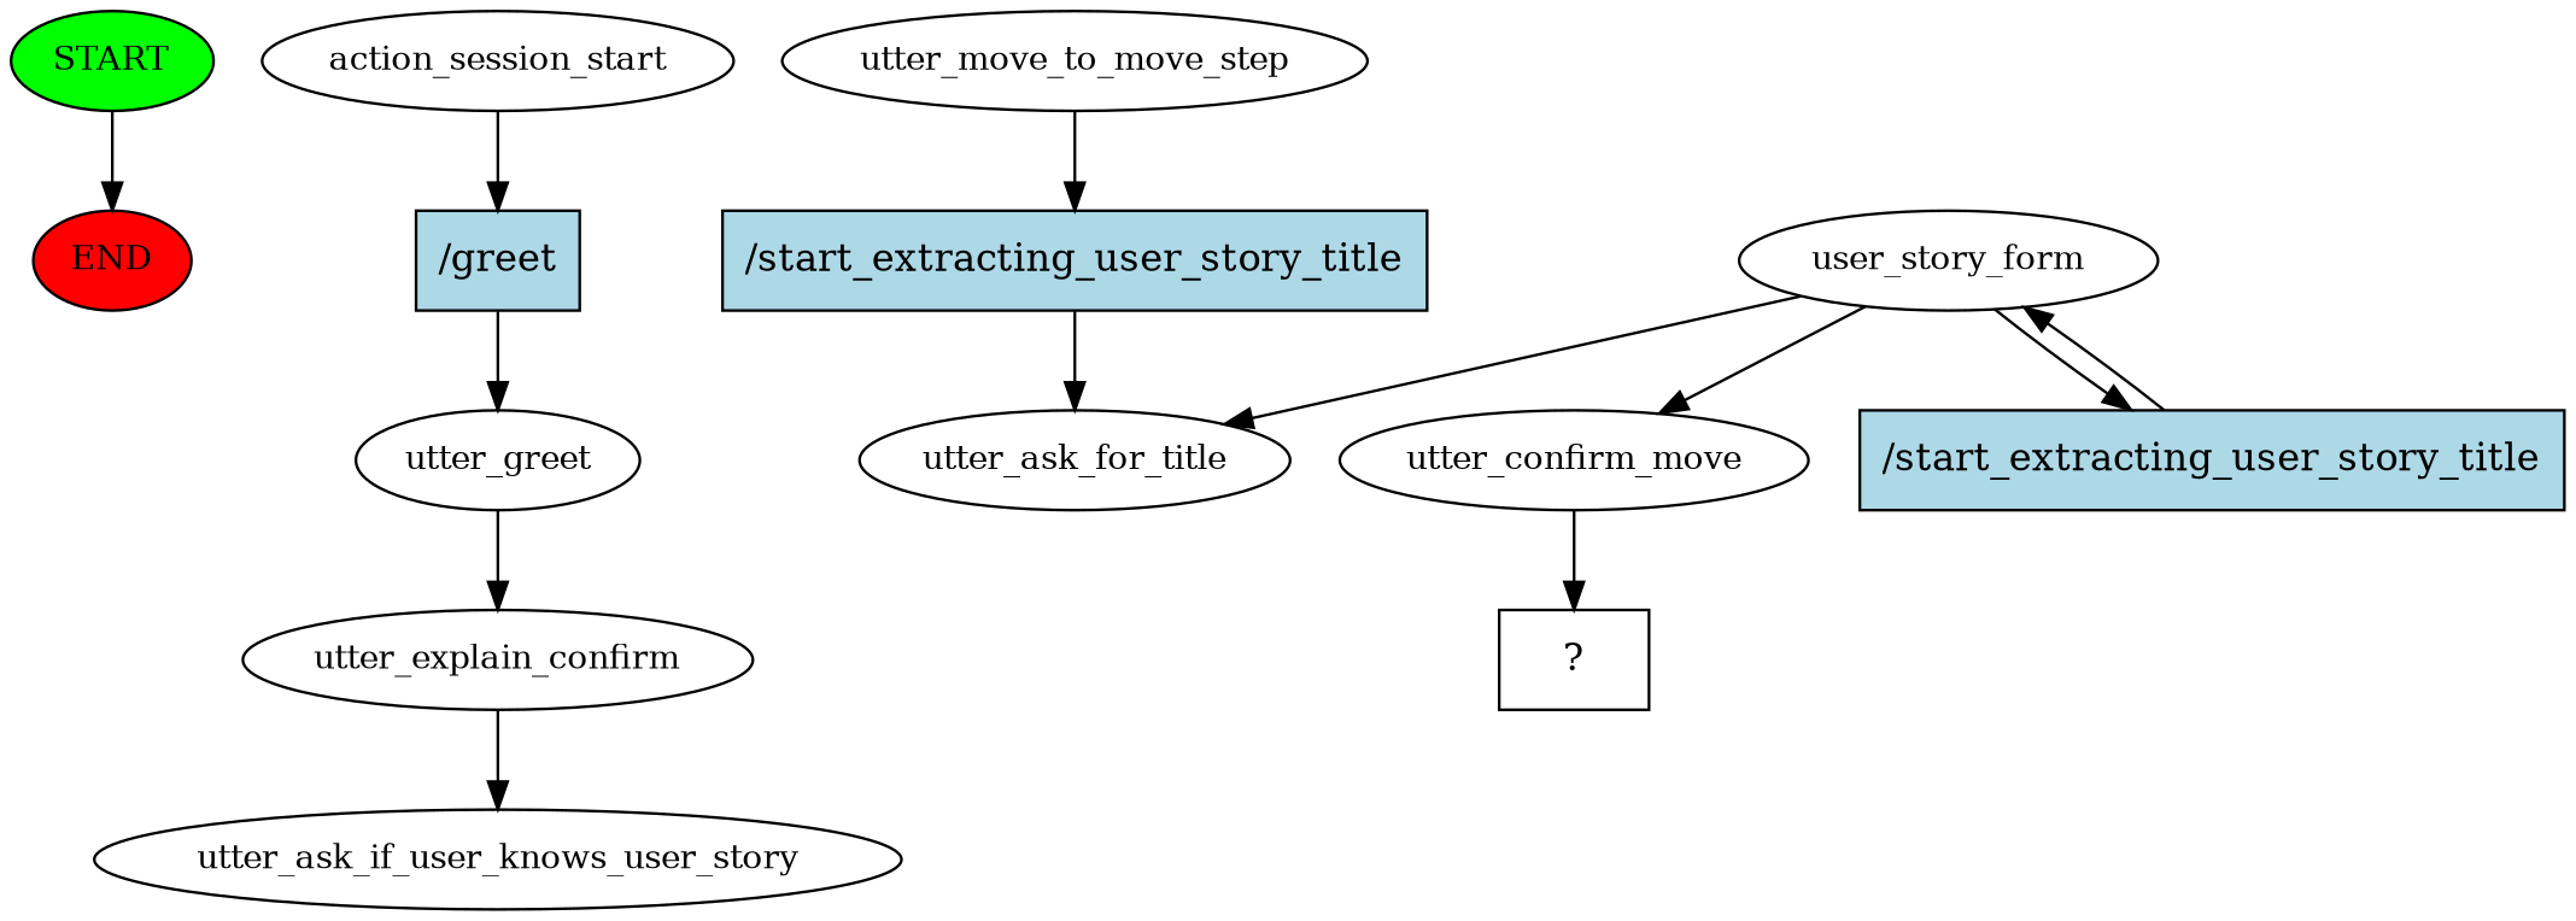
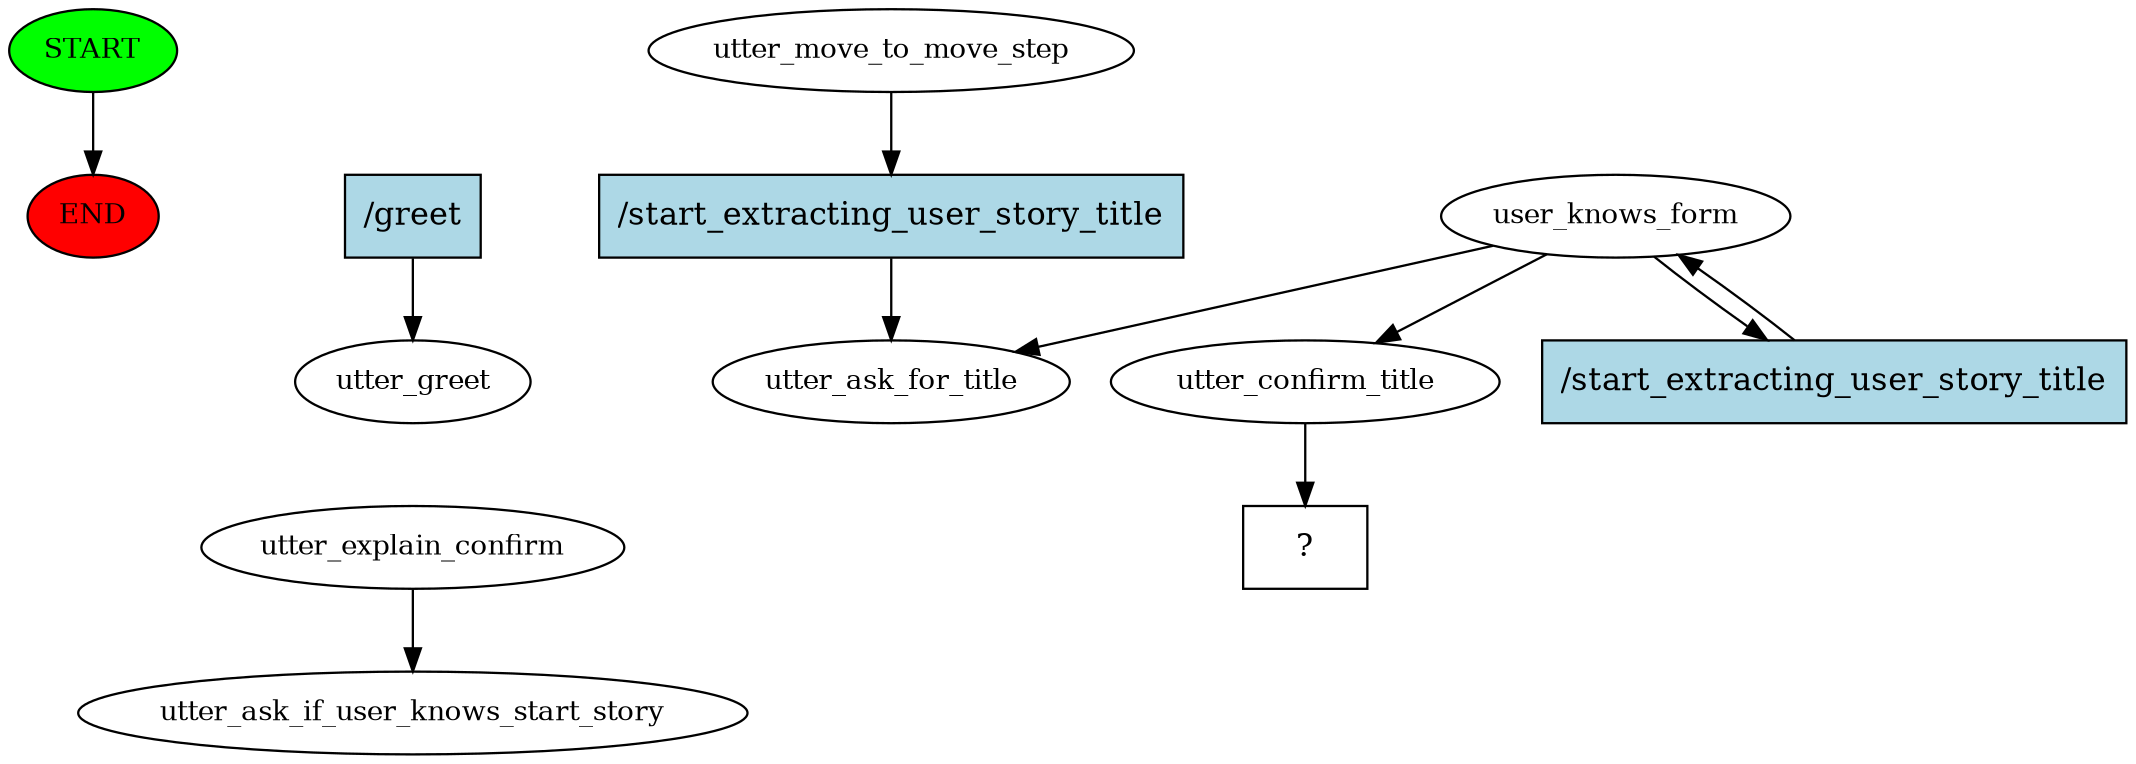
  digraph {
    node [fontsize=12]
    n1 [fillcolor=green label=START style=filled]
    n2 [fillcolor=red label=END style=filled]
-   n3 [label=action_session_start]
    n4 [fillcolor=lightblue label="/greet" shape=rect style=filled fontsize=""]
    n5 [label=utter_greet]
    n6 [label=utter_explain_confirm]
-   n7 [label=utter_ask_if_user_knows_user_story]
+   n7 [label=utter_ask_if_user_knows_start_story]
    n8 [label=utter_move_to_move_step]
    n9 [fillcolor=lightblue label="/start_extracting_user_story_title" shape=rect style=filled fontsize=""]
    n10 [label=utter_ask_for_title]
-   n11 [label=user_story_form]
-   n12 [label=utter_confirm_move]
+   n11 [label=user_knows_form]
+   n12 [label=utter_confirm_title]
    n13 [fillcolor=lightblue label="/start_extracting_user_story_title" shape=rect style=filled fontsize=""]
    n14 [label="  ?  " shape=rect fontsize=""]
    n1 -> n2
-   n3 -> n4
    n4 -> n5
-   n5 -> n6
    n6 -> n7
    n8 -> n9
    n9 -> n10
    n11 -> n10
    n11 -> n12
    n11 -> n13
    n12 -> n14
    n13 -> n11
  }
